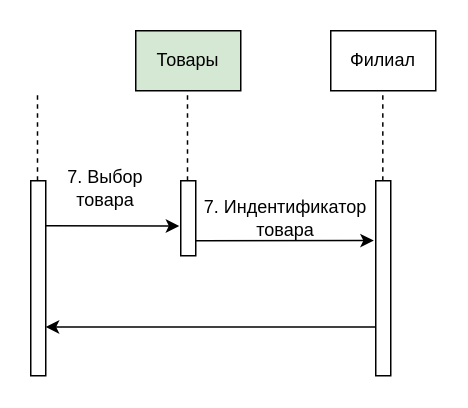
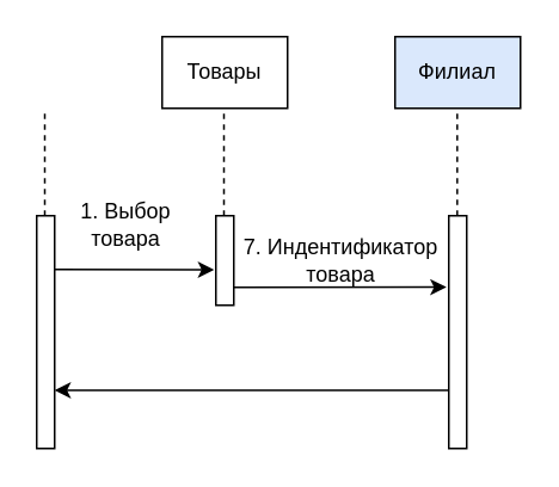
  <mxCell id="0" />
  <mxCell id="1" parent="0" />
  <mxCell id="2" value="" style="endArrow=none;dashed=1;html=1;rounded=0;" edge="1" parent="1"><mxGeometry width="50" height="50" relative="1" as="geometry"><mxPoint x="24.5" y="120" as="sourcePoint" /><mxPoint x="24.5" y="60" as="targetPoint" /></mxGeometry></mxCell>
  <mxCell id="3" value="" style="endArrow=none;dashed=1;html=1;rounded=0;" edge="1" parent="1"><mxGeometry width="50" height="50" relative="1" as="geometry"><mxPoint x="124.5" y="120" as="sourcePoint" /><mxPoint x="124.5" y="60" as="targetPoint" /></mxGeometry></mxCell>
  <mxCell id="4" value="" style="endArrow=none;dashed=1;html=1;rounded=0;" edge="1" parent="1"><mxGeometry width="50" height="50" relative="1" as="geometry"><mxPoint x="254.71" y="120" as="sourcePoint" /><mxPoint x="254.71" y="60" as="targetPoint" /></mxGeometry></mxCell>
- <mxCell id="5" value="Товары" style="rounded=0;whiteSpace=wrap;html=1;fillColor=#d5e8d4;" vertex="1" parent="1"><mxGeometry x="90" y="20" width="70" height="40" as="geometry" /></mxCell>
- <mxCell id="6" value="Филиал" style="rounded=0;whiteSpace=wrap;html=1;" vertex="1" parent="1"><mxGeometry x="220" y="20" width="70" height="40" as="geometry" /></mxCell>
+ <mxCell id="5" value="Товары" style="rounded=0;whiteSpace=wrap;html=1;" vertex="1" parent="1"><mxGeometry x="90" y="20" width="70" height="40" as="geometry" /></mxCell>
+ <mxCell id="6" value="Филиал" style="rounded=0;whiteSpace=wrap;html=1;fillColor=#dae8fc;" vertex="1" parent="1"><mxGeometry x="220" y="20" width="70" height="40" as="geometry" /></mxCell>
  <mxCell id="7" value="" style="rounded=0;whiteSpace=wrap;html=1;" vertex="1" parent="1"><mxGeometry x="20" y="120" width="10" height="130" as="geometry" /></mxCell>
  <mxCell id="8" value="" style="rounded=0;whiteSpace=wrap;html=1;" vertex="1" parent="1"><mxGeometry x="120" y="120" width="10" height="50" as="geometry" /></mxCell>
  <mxCell id="9" value="" style="endArrow=classic;html=1;rounded=0;entryX=-0.1;entryY=0.603;entryDx=0;entryDy=0;entryPerimeter=0;" edge="1" parent="1" target="8"><mxGeometry width="50" height="50" relative="1" as="geometry"><mxPoint x="30" y="150" as="sourcePoint" /><mxPoint x="100" y="150" as="targetPoint" /></mxGeometry></mxCell>
- <mxCell id="10" value="7. Выбор товара" style="text;html=1;strokeColor=none;fillColor=none;align=center;verticalAlign=middle;whiteSpace=wrap;rounded=0;" vertex="1" parent="1"><mxGeometry x="40" y="110" width="60" height="30" as="geometry" /></mxCell>
+ <mxCell id="10" value="1. Выбор товара" style="text;html=1;strokeColor=none;fillColor=none;align=center;verticalAlign=middle;whiteSpace=wrap;rounded=0;" vertex="1" parent="1"><mxGeometry x="40" y="110" width="60" height="30" as="geometry" /></mxCell>
  <mxCell id="11" value="" style="endArrow=classic;html=1;rounded=0;entryX=-0.129;entryY=0.307;entryDx=0;entryDy=0;entryPerimeter=0;" edge="1" parent="1" target="12"><mxGeometry width="50" height="50" relative="1" as="geometry"><mxPoint x="130" y="160" as="sourcePoint" /><mxPoint x="220" y="160" as="targetPoint" /></mxGeometry></mxCell>
  <mxCell id="12" value="" style="rounded=0;whiteSpace=wrap;html=1;" vertex="1" parent="1"><mxGeometry x="250" y="120" width="10" height="130" as="geometry" /></mxCell>
  <mxCell id="13" value="7. Индентификатор товара" style="text;html=1;strokeColor=none;fillColor=none;align=center;verticalAlign=middle;whiteSpace=wrap;rounded=0;" vertex="1" parent="1"><mxGeometry x="130" y="130" width="120" height="30" as="geometry" /></mxCell>
  <mxCell id="14" value="" style="endArrow=classic;html=1;rounded=0;exitX=0;exitY=0.75;exitDx=0;exitDy=0;entryX=1;entryY=0.75;entryDx=0;entryDy=0;" edge="1" parent="1" source="12" target="7"><mxGeometry width="50" height="50" relative="1" as="geometry"><mxPoint x="70" y="260" as="sourcePoint" /><mxPoint x="120" y="210" as="targetPoint" /></mxGeometry></mxCell>
